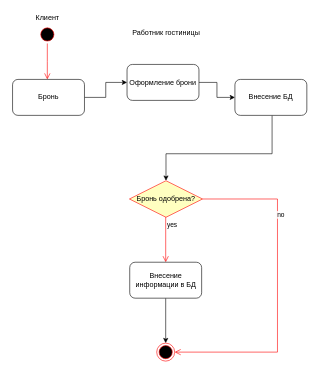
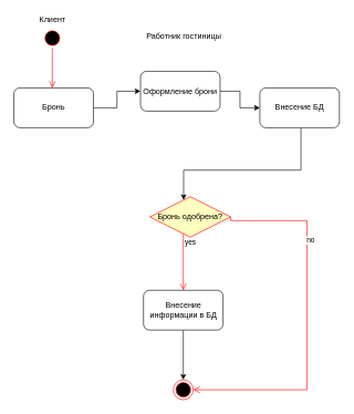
  <mxCell id="0" />
  <mxCell id="1" parent="0" />
  <mxCell id="2" value="" style="ellipse;html=1;shape=startState;fillColor=#000000;strokeColor=#ff0000;" vertex="1" parent="1"><mxGeometry x="63" y="42" width="30" height="30" as="geometry" /></mxCell>
  <mxCell id="3" value="" style="edgeStyle=orthogonalEdgeStyle;html=1;verticalAlign=bottom;endArrow=open;endSize=8;strokeColor=#ff0000;rounded=0;" edge="1" source="2" parent="1"><mxGeometry relative="1" as="geometry"><mxPoint x="78" y="132" as="targetPoint" /></mxGeometry></mxCell>
  <mxCell id="4" style="edgeStyle=orthogonalEdgeStyle;rounded=0;orthogonalLoop=1;jettySize=auto;html=1;entryX=0;entryY=0.5;entryDx=0;entryDy=0;" edge="1" parent="1" source="5" target="8"><mxGeometry relative="1" as="geometry" /></mxCell>
  <mxCell id="5" value="Бронь" style="rounded=1;whiteSpace=wrap;html=1;" vertex="1" parent="1"><mxGeometry x="20" y="132" width="120" height="60" as="geometry" /></mxCell>
  <mxCell id="6" value="Клиент" style="text;html=1;align=center;verticalAlign=middle;resizable=0;points=[];autosize=1;strokeColor=none;fillColor=none;" vertex="1" parent="1"><mxGeometry x="53" y="20" width="50" height="18" as="geometry" /></mxCell>
  <mxCell id="7" value="" style="edgeStyle=orthogonalEdgeStyle;rounded=0;orthogonalLoop=1;jettySize=auto;html=1;" edge="1" parent="1" source="8" target="17"><mxGeometry relative="1" as="geometry" /></mxCell>
  <mxCell id="8" value="Оформление брони" style="rounded=1;whiteSpace=wrap;html=1;" vertex="1" parent="1"><mxGeometry x="211" y="107" width="120" height="60" as="geometry" /></mxCell>
  <mxCell id="9" value="Работник гостиницы" style="text;html=1;align=center;verticalAlign=middle;resizable=0;points=[];autosize=1;strokeColor=none;fillColor=none;" vertex="1" parent="1"><mxGeometry x="214" y="46" width="123" height="18" as="geometry" /></mxCell>
- <mxCell id="10" value="Бронь одобрена?" style="rhombus;whiteSpace=wrap;html=1;fillColor=#ffffc0;strokeColor=#ff0000;" vertex="1" parent="1"><mxGeometry x="215" y="301" width="122" height="61" as="geometry" /></mxCell>
+ <mxCell id="10" value="Бронь одобрена?" style="rhombus;whiteSpace=wrap;html=1;fillColor=#ffffc0;strokeColor=#ff0000;" vertex="1" parent="1"><mxGeometry x="225" y="296" width="122" height="61" as="geometry" /></mxCell>
  <mxCell id="11" value="no" style="edgeStyle=orthogonalEdgeStyle;html=1;align=left;verticalAlign=bottom;endArrow=open;endSize=8;strokeColor=#ff0000;rounded=0;exitX=1;exitY=0.5;exitDx=0;exitDy=0;entryX=1;entryY=0.5;entryDx=0;entryDy=0;" edge="1" source="10" parent="1" target="15"><mxGeometry x="-0.419" y="-2" relative="1" as="geometry"><mxPoint x="462" y="299" as="targetPoint" /><Array as="points"><mxPoint x="462" y="332" /><mxPoint x="462" y="587" /></Array><mxPoint as="offset" /></mxGeometry></mxCell>
  <mxCell id="12" value="yes" style="edgeStyle=orthogonalEdgeStyle;html=1;align=left;verticalAlign=top;endArrow=open;endSize=8;strokeColor=#ff0000;rounded=0;entryX=0.5;entryY=0;entryDx=0;entryDy=0;" edge="1" source="10" parent="1" target="14"><mxGeometry x="-1" relative="1" as="geometry"><mxPoint x="272" y="340" as="targetPoint" /><Array as="points"><mxPoint x="272" y="324" /><mxPoint x="276" y="324" /></Array></mxGeometry></mxCell>
  <mxCell id="13" style="edgeStyle=orthogonalEdgeStyle;rounded=0;orthogonalLoop=1;jettySize=auto;html=1;entryX=0.5;entryY=0;entryDx=0;entryDy=0;" edge="1" parent="1" source="14" target="15"><mxGeometry relative="1" as="geometry" /></mxCell>
  <mxCell id="14" value="Внесение информации в БД" style="rounded=1;whiteSpace=wrap;html=1;" vertex="1" parent="1"><mxGeometry x="215.5" y="437" width="120" height="60" as="geometry" /></mxCell>
  <mxCell id="15" value="" style="ellipse;html=1;shape=endState;fillColor=#000000;strokeColor=#ff0000;" vertex="1" parent="1"><mxGeometry x="260.5" y="572" width="30" height="30" as="geometry" /></mxCell>
  <mxCell id="16" style="edgeStyle=orthogonalEdgeStyle;rounded=0;orthogonalLoop=1;jettySize=auto;html=1;" edge="1" parent="1" source="17" target="10"><mxGeometry relative="1" as="geometry"><Array as="points"><mxPoint x="453" y="256" /><mxPoint x="276" y="256" /></Array></mxGeometry></mxCell>
  <mxCell id="17" value="Внесение БД" style="rounded=1;whiteSpace=wrap;html=1;" vertex="1" parent="1"><mxGeometry x="391" y="132" width="120" height="60" as="geometry" /></mxCell>
